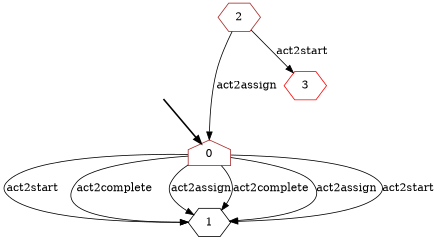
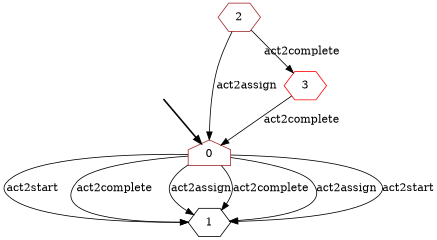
  digraph {
    node [color=brown shape=hexagon]
    fake0 [style=invisible color="" shape=""]
    0 [root=true shape=house]
    1 [color=black]
    2
    3 [color=red]
    fake0 -> 0 [style=bold]
    0 -> 1 [label=act2start]
    0 -> 1 [label=act2complete]
    0 -> 1 [label=act2assign]
    0 -> 1 [label=act2complete]
    0 -> 1 [label=act2assign]
    0 -> 1 [label=act2start]
    2 -> 0 [label=act2assign]
-   2 -> 3 [label=act2start]
+   2 -> 3 [label=act2complete]
+   3 -> 0 [label=act2complete]
  }
